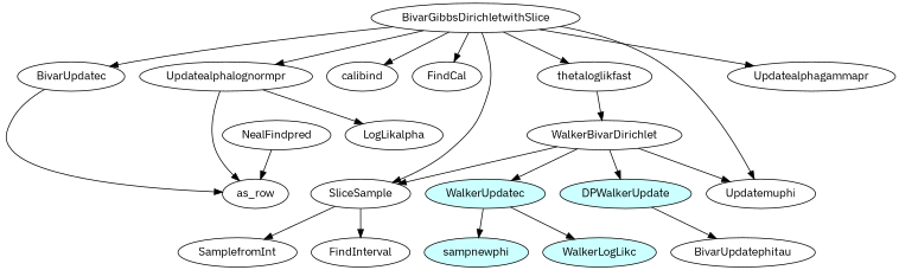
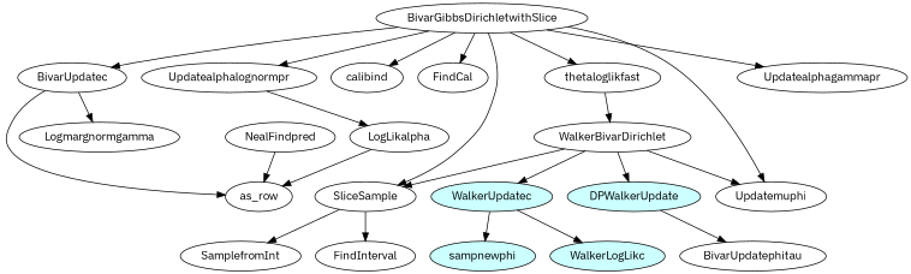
  digraph {
    fontname="IBM Plex Sans"
    rankdir=TB
    node [fontname="IBM Plex Sans" shape=ellipse]
    edge [fontname="IBM Plex Sans"]
    BivarGibbsDirichletwithSlice
    BivarUpdatec
    calibind
    FindCal
    SliceSample
    thetaloglikfast
    Updatealphagammapr
    Updatealphalognormpr
    Updatemuphi
    as_row
+   Logmargnormgamma
    FindInterval
    SamplefromInt
    WalkerBivarDirichlet
    LogLikalpha
    DPWalkerUpdate [fillcolor="#CCFFFF" style=filled]
    BivarUpdatephitau
    sampnewphi [fillcolor="#CCFFFF" style=filled]
    NealFindpred
    WalkerUpdatec [fillcolor="#CCFFFF" style=filled]
    WalkerLogLikc [fillcolor="#CCFFFF" style=filled]
    BivarGibbsDirichletwithSlice -> BivarUpdatec
    BivarGibbsDirichletwithSlice -> calibind
    BivarGibbsDirichletwithSlice -> FindCal
    BivarGibbsDirichletwithSlice -> SliceSample
    BivarGibbsDirichletwithSlice -> thetaloglikfast
    BivarGibbsDirichletwithSlice -> Updatealphagammapr
    BivarGibbsDirichletwithSlice -> Updatealphalognormpr
    BivarGibbsDirichletwithSlice -> Updatemuphi
    BivarUpdatec -> as_row
+   BivarUpdatec -> Logmargnormgamma
    SliceSample -> FindInterval
    SliceSample -> SamplefromInt
    thetaloglikfast -> WalkerBivarDirichlet
    Updatealphalognormpr -> LogLikalpha
    WalkerBivarDirichlet -> SliceSample
    WalkerBivarDirichlet -> Updatemuphi
    WalkerBivarDirichlet -> DPWalkerUpdate
    WalkerBivarDirichlet -> WalkerUpdatec
-   Updatealphalognormpr -> as_row
+   LogLikalpha -> as_row
    DPWalkerUpdate -> BivarUpdatephitau
    NealFindpred -> as_row
    WalkerUpdatec -> sampnewphi
    WalkerUpdatec -> WalkerLogLikc
  }
